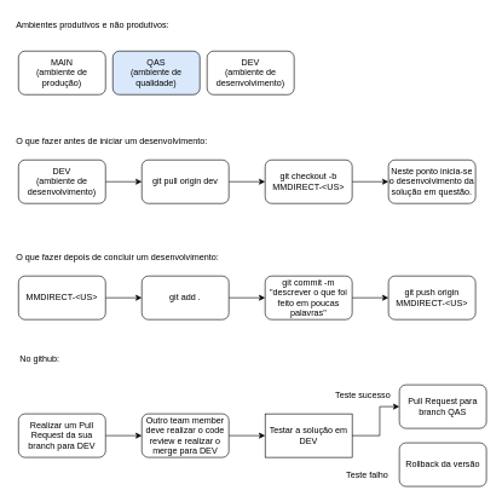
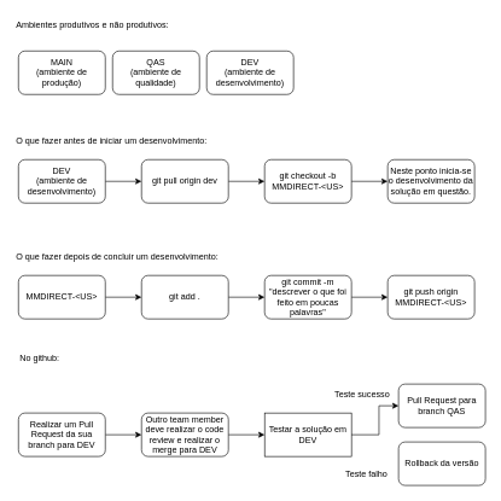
  <mxCell id="0" />
  <mxCell id="1" parent="0" />
  <mxCell id="2" value="MAIN&lt;br&gt;(ambiente de produção)" style="rounded=1;whiteSpace=wrap;html=1;" vertex="1" parent="1"><mxGeometry x="25" y="70" width="120" height="60" as="geometry" /></mxCell>
- <mxCell id="3" value="QAS&lt;br&gt;(ambiente de qualidade)" style="rounded=1;whiteSpace=wrap;html=1;fillColor=#dae8fc;" vertex="1" parent="1"><mxGeometry x="155" y="70" width="120" height="60" as="geometry" /></mxCell>
+ <mxCell id="3" value="QAS&lt;br&gt;(ambiente de qualidade)" style="rounded=1;whiteSpace=wrap;html=1;" vertex="1" parent="1"><mxGeometry x="155" y="70" width="120" height="60" as="geometry" /></mxCell>
  <mxCell id="4" value="DEV&lt;br&gt;(ambiente de desenvolvimento)" style="rounded=1;whiteSpace=wrap;html=1;" vertex="1" parent="1"><mxGeometry x="285" y="70" width="120" height="60" as="geometry" /></mxCell>
  <mxCell id="5" value="" style="edgeStyle=orthogonalEdgeStyle;rounded=0;orthogonalLoop=1;jettySize=auto;html=1;" edge="1" parent="1" source="6" target="10"><mxGeometry relative="1" as="geometry" /></mxCell>
  <mxCell id="6" value="git pull origin dev" style="whiteSpace=wrap;html=1;rounded=1;" vertex="1" parent="1"><mxGeometry x="195" y="220" width="120" height="60" as="geometry" /></mxCell>
  <mxCell id="7" value="" style="edgeStyle=orthogonalEdgeStyle;rounded=0;orthogonalLoop=1;jettySize=auto;html=1;" edge="1" parent="1" source="8" target="6"><mxGeometry relative="1" as="geometry" /></mxCell>
  <mxCell id="8" value="DEV&lt;br&gt;(ambiente de desenvolvimento)" style="rounded=1;whiteSpace=wrap;html=1;" vertex="1" parent="1"><mxGeometry x="25" y="220" width="120" height="60" as="geometry" /></mxCell>
  <mxCell id="9" value="" style="edgeStyle=orthogonalEdgeStyle;rounded=0;orthogonalLoop=1;jettySize=auto;html=1;" edge="1" parent="1" source="10" target="11"><mxGeometry relative="1" as="geometry" /></mxCell>
  <mxCell id="10" value="git checkout -b MMDIRECT-&amp;lt;US&amp;gt;" style="whiteSpace=wrap;html=1;rounded=1;" vertex="1" parent="1"><mxGeometry x="365" y="220" width="120" height="60" as="geometry" /></mxCell>
  <mxCell id="11" value="Neste ponto inicia-se o desenvolvimento da solução em questão." style="whiteSpace=wrap;html=1;rounded=1;" vertex="1" parent="1"><mxGeometry x="535" y="220" width="120" height="60" as="geometry" /></mxCell>
  <mxCell id="12" value="Ambientes produtivos e não produtivos:" style="text;html=1;strokeColor=none;fillColor=none;align=left;verticalAlign=middle;whiteSpace=wrap;rounded=0;" vertex="1" parent="1"><mxGeometry x="20" y="20" width="230" height="30" as="geometry" /></mxCell>
  <mxCell id="13" value="O que fazer antes de iniciar um desenvolvimento:" style="text;html=1;strokeColor=none;fillColor=none;align=left;verticalAlign=middle;whiteSpace=wrap;rounded=0;" vertex="1" parent="1"><mxGeometry x="20" y="180" width="290" height="30" as="geometry" /></mxCell>
  <mxCell id="14" value="O que fazer depois de concluir um desenvolvimento:" style="text;html=1;strokeColor=none;fillColor=none;align=left;verticalAlign=middle;whiteSpace=wrap;rounded=0;" vertex="1" parent="1"><mxGeometry x="20" y="340" width="290" height="30" as="geometry" /></mxCell>
  <mxCell id="15" value="" style="edgeStyle=orthogonalEdgeStyle;rounded=0;orthogonalLoop=1;jettySize=auto;html=1;" edge="1" parent="1" source="16" target="20"><mxGeometry relative="1" as="geometry" /></mxCell>
  <mxCell id="16" value="git add ." style="whiteSpace=wrap;html=1;rounded=1;" vertex="1" parent="1"><mxGeometry x="195" y="380" width="120" height="60" as="geometry" /></mxCell>
  <mxCell id="17" value="" style="edgeStyle=orthogonalEdgeStyle;rounded=0;orthogonalLoop=1;jettySize=auto;html=1;" edge="1" parent="1" source="18" target="16"><mxGeometry relative="1" as="geometry" /></mxCell>
  <mxCell id="18" value="MMDIRECT-&amp;lt;US&amp;gt;" style="rounded=1;whiteSpace=wrap;html=1;" vertex="1" parent="1"><mxGeometry x="25" y="380" width="120" height="60" as="geometry" /></mxCell>
  <mxCell id="19" value="" style="edgeStyle=orthogonalEdgeStyle;rounded=0;orthogonalLoop=1;jettySize=auto;html=1;" edge="1" parent="1" source="20" target="21"><mxGeometry relative="1" as="geometry" /></mxCell>
  <mxCell id="20" value="git commit -m &quot;descrever o que foi feito em poucas palavras&quot;" style="whiteSpace=wrap;html=1;rounded=1;" vertex="1" parent="1"><mxGeometry x="365" y="380" width="120" height="60" as="geometry" /></mxCell>
  <mxCell id="21" value="git push origin MMDIRECT-&amp;lt;US&amp;gt;" style="whiteSpace=wrap;html=1;rounded=1;" vertex="1" parent="1"><mxGeometry x="535" y="380" width="120" height="60" as="geometry" /></mxCell>
  <mxCell id="22" value="" style="edgeStyle=orthogonalEdgeStyle;rounded=0;orthogonalLoop=1;jettySize=auto;html=1;" edge="1" parent="1" source="23" target="26"><mxGeometry relative="1" as="geometry" /></mxCell>
  <mxCell id="23" value="Outro team member deve realizar o code review e realizar o merge para DEV" style="whiteSpace=wrap;html=1;rounded=1;" vertex="1" parent="1"><mxGeometry x="195" y="570" width="120" height="60" as="geometry" /></mxCell>
  <mxCell id="24" value="" style="edgeStyle=orthogonalEdgeStyle;rounded=0;orthogonalLoop=1;jettySize=auto;html=1;" edge="1" parent="1" source="25" target="23"><mxGeometry relative="1" as="geometry" /></mxCell>
  <mxCell id="25" value="Realizar um Pull Request da sua branch para DEV" style="rounded=1;whiteSpace=wrap;html=1;" vertex="1" parent="1"><mxGeometry x="25" y="570" width="120" height="60" as="geometry" /></mxCell>
  <mxCell id="26" value="Testar a solução em DEV" style="whiteSpace=wrap;html=1;rounded=0;" vertex="1" parent="1"><mxGeometry x="365" y="570" width="120" height="60" as="geometry" /></mxCell>
  <mxCell id="27" value="Pull Request para branch QAS" style="whiteSpace=wrap;html=1;rounded=1;" vertex="1" parent="1"><mxGeometry x="550" y="530" width="120" height="60" as="geometry" /></mxCell>
  <mxCell id="28" value="Rollback da versão" style="whiteSpace=wrap;html=1;rounded=1;" vertex="1" parent="1"><mxGeometry x="550" y="610" width="120" height="60" as="geometry" /></mxCell>
  <mxCell id="29" value="" style="edgeStyle=orthogonalEdgeStyle;rounded=0;orthogonalLoop=1;jettySize=auto;html=1;exitX=1;exitY=0.5;exitDx=0;exitDy=0;" edge="1" parent="1" source="26"><mxGeometry relative="1" as="geometry"><mxPoint x="485" y="580" as="sourcePoint" /><mxPoint x="550" y="560" as="targetPoint" /><Array as="points"><mxPoint x="523" y="600" /><mxPoint x="523" y="560" /></Array></mxGeometry></mxCell>
  <mxCell id="30" value="Teste sucesso" style="text;html=1;strokeColor=none;fillColor=none;align=left;verticalAlign=middle;whiteSpace=wrap;rounded=0;" vertex="1" parent="1"><mxGeometry x="460" y="530" width="85" height="30" as="geometry" /></mxCell>
  <mxCell id="31" value="Teste falho" style="text;html=1;strokeColor=none;fillColor=none;align=left;verticalAlign=middle;whiteSpace=wrap;rounded=0;" vertex="1" parent="1"><mxGeometry x="475" y="640" width="75" height="30" as="geometry" /></mxCell>
  <mxCell id="32" value="No github:" style="text;html=1;strokeColor=none;fillColor=none;align=left;verticalAlign=middle;whiteSpace=wrap;rounded=0;" vertex="1" parent="1"><mxGeometry x="25" y="480" width="290" height="30" as="geometry" /></mxCell>
